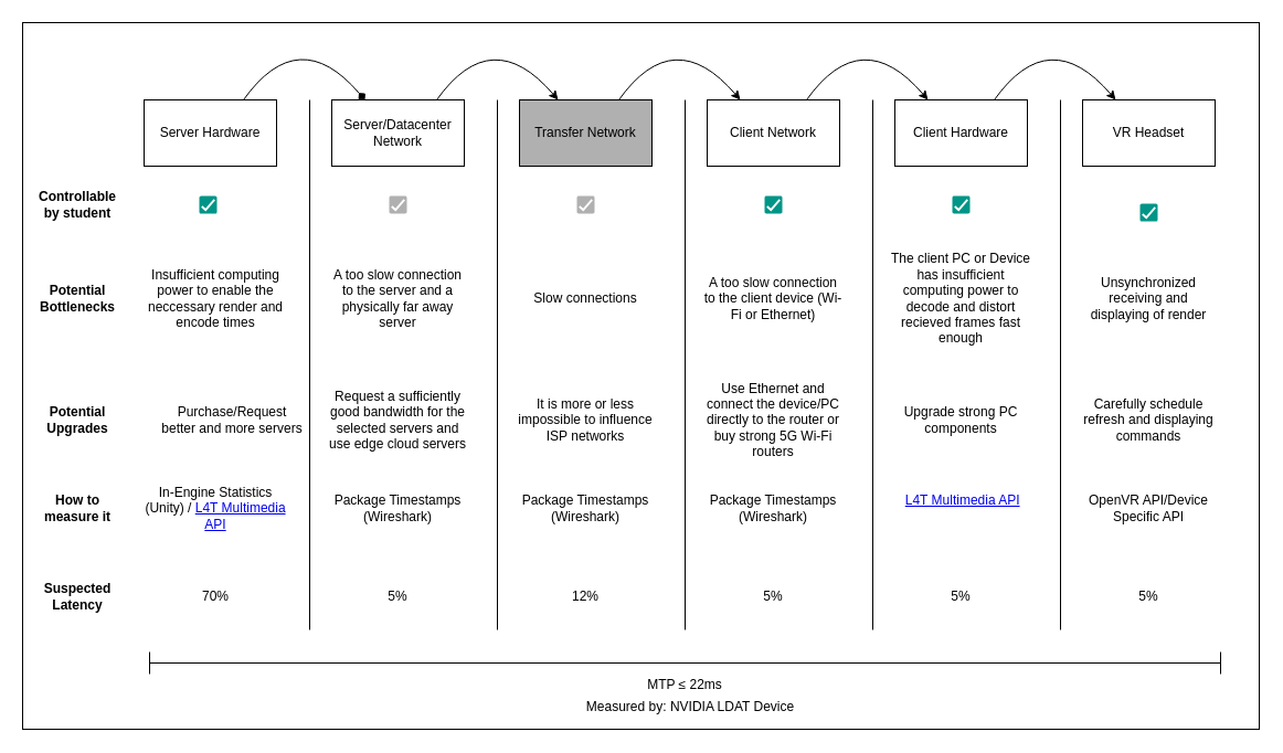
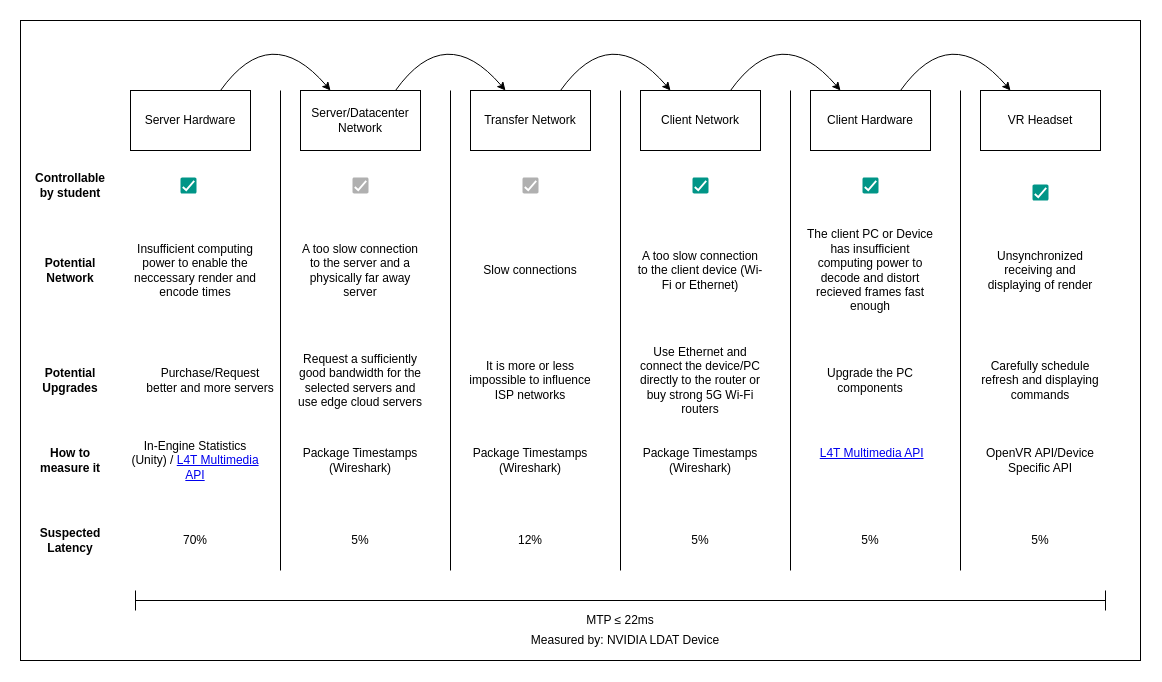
  <mxCell id="0" />
  <mxCell id="1" parent="0" />
  <mxCell id="2" value="" style="rounded=0;whiteSpace=wrap;html=1;fillColor=#ffffff;gradientColor=none;" parent="1" vertex="1"><mxGeometry x="20" y="20" width="1120" height="640" as="geometry" /></mxCell>
  <mxCell id="3" value="Server Hardware" style="rounded=0;whiteSpace=wrap;html=1;" parent="1" vertex="1"><mxGeometry x="130" y="90" width="120" height="60" as="geometry" /></mxCell>
  <mxCell id="4" value="Server/Datacenter Network" style="rounded=0;whiteSpace=wrap;html=1;" parent="1" vertex="1"><mxGeometry x="300" y="90" width="120" height="60" as="geometry" /></mxCell>
- <mxCell id="5" value="Transfer Network" style="rounded=0;whiteSpace=wrap;html=1;fillColor=#b0b0b0;" parent="1" vertex="1"><mxGeometry x="470" y="90" width="120" height="60" as="geometry" /></mxCell>
+ <mxCell id="5" value="Transfer Network" style="rounded=0;whiteSpace=wrap;html=1;" parent="1" vertex="1"><mxGeometry x="470" y="90" width="120" height="60" as="geometry" /></mxCell>
  <mxCell id="6" value="Client Network" style="rounded=0;whiteSpace=wrap;html=1;" parent="1" vertex="1"><mxGeometry x="640" y="90" width="120" height="60" as="geometry" /></mxCell>
  <mxCell id="7" value="Client Hardware" style="rounded=0;whiteSpace=wrap;html=1;" parent="1" vertex="1"><mxGeometry x="810" y="90" width="120" height="60" as="geometry" /></mxCell>
  <mxCell id="8" value="VR Headset" style="rounded=0;whiteSpace=wrap;html=1;" parent="1" vertex="1"><mxGeometry x="980" y="90" width="120" height="60" as="geometry" /></mxCell>
- <mxCell id="9" value="" style="curved=1;endArrow=diamond;html=1;entryX=0.25;entryY=0;entryDx=0;entryDy=0;exitX=0.75;exitY=0;exitDx=0;exitDy=0;" parent="1" source="3" target="4" edge="1"><mxGeometry width="50" height="50" relative="1" as="geometry"><mxPoint x="260" y="90" as="sourcePoint" /><mxPoint x="310" y="40" as="targetPoint" /><Array as="points"><mxPoint x="270" y="20" /></Array></mxGeometry></mxCell>
+ <mxCell id="9" value="" style="curved=1;endArrow=classic;html=1;entryX=0.25;entryY=0;entryDx=0;entryDy=0;exitX=0.75;exitY=0;exitDx=0;exitDy=0;" parent="1" source="3" target="4" edge="1"><mxGeometry width="50" height="50" relative="1" as="geometry"><mxPoint x="260" y="90" as="sourcePoint" /><mxPoint x="310" y="40" as="targetPoint" /><Array as="points"><mxPoint x="270" y="20" /></Array></mxGeometry></mxCell>
  <mxCell id="10" value="" style="curved=1;endArrow=classic;html=1;entryX=0.25;entryY=0;entryDx=0;entryDy=0;exitX=0.75;exitY=0;exitDx=0;exitDy=0;" parent="1" edge="1"><mxGeometry width="50" height="50" relative="1" as="geometry"><mxPoint x="395" y="90" as="sourcePoint" /><mxPoint x="505" y="90" as="targetPoint" /><Array as="points"><mxPoint x="445" y="20" /></Array></mxGeometry></mxCell>
  <mxCell id="11" value="" style="curved=1;endArrow=classic;html=1;entryX=0.25;entryY=0;entryDx=0;entryDy=0;exitX=0.75;exitY=0;exitDx=0;exitDy=0;" parent="1" edge="1"><mxGeometry width="50" height="50" relative="1" as="geometry"><mxPoint x="560" y="90" as="sourcePoint" /><mxPoint x="670" y="90" as="targetPoint" /><Array as="points"><mxPoint x="610" y="20" /></Array></mxGeometry></mxCell>
  <mxCell id="12" value="" style="curved=1;endArrow=classic;html=1;entryX=0.25;entryY=0;entryDx=0;entryDy=0;exitX=0.75;exitY=0;exitDx=0;exitDy=0;" parent="1" edge="1"><mxGeometry width="50" height="50" relative="1" as="geometry"><mxPoint x="730" y="90" as="sourcePoint" /><mxPoint x="840" y="90" as="targetPoint" /><Array as="points"><mxPoint x="780" y="20" /></Array></mxGeometry></mxCell>
  <mxCell id="13" value="" style="curved=1;endArrow=classic;html=1;entryX=0.25;entryY=0;entryDx=0;entryDy=0;exitX=0.75;exitY=0;exitDx=0;exitDy=0;" parent="1" edge="1"><mxGeometry width="50" height="50" relative="1" as="geometry"><mxPoint x="900" y="90" as="sourcePoint" /><mxPoint x="1010" y="90" as="targetPoint" /><Array as="points"><mxPoint x="950" y="20" /></Array></mxGeometry></mxCell>
  <mxCell id="14" value="" style="dashed=0;labelPosition=right;align=left;shape=mxgraph.gmdl.checkbox;strokeColor=none;fillColor=#009587;strokeWidth=2;aspect=fixed;" parent="1" vertex="1"><mxGeometry x="180" y="177" width="16" height="16" as="geometry" /></mxCell>
  <mxCell id="15" value="" style="dashed=0;labelPosition=right;align=left;shape=mxgraph.gmdl.checkbox;strokeColor=none;fillColor=#B0B0B0;strokeWidth=2;aspect=fixed;" parent="1" vertex="1"><mxGeometry x="352" y="177" width="16" height="16" as="geometry" /></mxCell>
  <mxCell id="16" value="&lt;b&gt;Controllable&lt;br&gt;by student&lt;/b&gt;" style="text;html=1;strokeColor=none;fillColor=none;align=center;verticalAlign=middle;whiteSpace=wrap;rounded=0;" parent="1" vertex="1"><mxGeometry x="30" y="170" width="80" height="30" as="geometry" /></mxCell>
  <mxCell id="17" value="" style="dashed=0;labelPosition=right;align=left;shape=mxgraph.gmdl.checkbox;strokeColor=none;fillColor=#B0B0B0;strokeWidth=2;aspect=fixed;" parent="1" vertex="1"><mxGeometry x="522" y="177" width="16" height="16" as="geometry" /></mxCell>
  <mxCell id="18" value="" style="dashed=0;labelPosition=right;align=left;shape=mxgraph.gmdl.checkbox;strokeColor=none;fillColor=#009587;strokeWidth=2;aspect=fixed;" parent="1" vertex="1"><mxGeometry x="692" y="177" width="16" height="16" as="geometry" /></mxCell>
  <mxCell id="19" value="" style="dashed=0;labelPosition=right;align=left;shape=mxgraph.gmdl.checkbox;strokeColor=none;fillColor=#009587;strokeWidth=2;aspect=fixed;" parent="1" vertex="1"><mxGeometry x="862" y="177" width="16" height="16" as="geometry" /></mxCell>
  <mxCell id="20" value="" style="dashed=0;labelPosition=right;align=left;shape=mxgraph.gmdl.checkbox;strokeColor=none;fillColor=#009587;strokeWidth=2;aspect=fixed;" parent="1" vertex="1"><mxGeometry x="1032" y="184" width="16" height="16" as="geometry" /></mxCell>
- <mxCell id="21" value="&lt;b&gt;Potential&lt;br&gt;Bottlenecks&lt;/b&gt;" style="text;html=1;strokeColor=none;fillColor=none;align=center;verticalAlign=middle;whiteSpace=wrap;rounded=0;" parent="1" vertex="1"><mxGeometry x="30" y="255" width="80" height="30" as="geometry" /></mxCell>
+ <mxCell id="21" value="&lt;b&gt;Potential&lt;br&gt;Network&lt;/b&gt;" style="text;html=1;strokeColor=none;fillColor=none;align=center;verticalAlign=middle;whiteSpace=wrap;rounded=0;" parent="1" vertex="1"><mxGeometry x="30" y="255" width="80" height="30" as="geometry" /></mxCell>
  <mxCell id="22" value="&lt;b&gt;Potential&lt;br&gt;Upgrades&lt;/b&gt;" style="text;html=1;strokeColor=none;fillColor=none;align=center;verticalAlign=middle;whiteSpace=wrap;rounded=0;" parent="1" vertex="1"><mxGeometry x="30" y="365" width="80" height="30" as="geometry" /></mxCell>
  <mxCell id="23" value="&lt;b&gt;How to&lt;br&gt;measure it&lt;/b&gt;" style="text;html=1;strokeColor=none;fillColor=none;align=center;verticalAlign=middle;whiteSpace=wrap;rounded=0;" parent="1" vertex="1"><mxGeometry x="30" y="445" width="80" height="30" as="geometry" /></mxCell>
  <mxCell id="24" value="&lt;b&gt;Suspected&lt;br&gt;Latency&lt;/b&gt;" style="text;html=1;strokeColor=none;fillColor=none;align=center;verticalAlign=middle;whiteSpace=wrap;rounded=0;" parent="1" vertex="1"><mxGeometry x="30" y="525" width="80" height="30" as="geometry" /></mxCell>
  <mxCell id="25" value="" style="endArrow=none;html=1;" parent="1" edge="1"><mxGeometry width="50" height="50" relative="1" as="geometry"><mxPoint x="280" y="570" as="sourcePoint" /><mxPoint x="280" y="90" as="targetPoint" /></mxGeometry></mxCell>
  <mxCell id="26" value="" style="endArrow=none;html=1;" parent="1" edge="1"><mxGeometry width="50" height="50" relative="1" as="geometry"><mxPoint x="450" y="570" as="sourcePoint" /><mxPoint x="450" y="90" as="targetPoint" /></mxGeometry></mxCell>
  <mxCell id="27" value="" style="endArrow=none;html=1;" parent="1" edge="1"><mxGeometry width="50" height="50" relative="1" as="geometry"><mxPoint x="620" y="570" as="sourcePoint" /><mxPoint x="620" y="90" as="targetPoint" /></mxGeometry></mxCell>
  <mxCell id="28" value="" style="endArrow=none;html=1;" parent="1" edge="1"><mxGeometry width="50" height="50" relative="1" as="geometry"><mxPoint x="790" y="570" as="sourcePoint" /><mxPoint x="790" y="90" as="targetPoint" /></mxGeometry></mxCell>
  <mxCell id="29" value="" style="endArrow=none;html=1;" parent="1" edge="1"><mxGeometry width="50" height="50" relative="1" as="geometry"><mxPoint x="960" y="570" as="sourcePoint" /><mxPoint x="960" y="90" as="targetPoint" /></mxGeometry></mxCell>
  <mxCell id="30" value="Insufficient computing power to enable the neccessary render and encode times" style="text;html=1;strokeColor=none;fillColor=none;align=center;verticalAlign=middle;whiteSpace=wrap;rounded=0;" parent="1" vertex="1"><mxGeometry x="130" y="240" width="130" height="60" as="geometry" /></mxCell>
  <mxCell id="31" value="Purchase/Request better and more servers" style="text;html=1;strokeColor=none;fillColor=none;align=center;verticalAlign=middle;whiteSpace=wrap;rounded=0;" parent="1" vertex="1"><mxGeometry x="145" y="350" width="130" height="60" as="geometry" /></mxCell>
  <mxCell id="32" value="70%" style="text;html=1;strokeColor=none;fillColor=none;align=center;verticalAlign=middle;whiteSpace=wrap;rounded=0;" parent="1" vertex="1"><mxGeometry x="130" y="510" width="130" height="60" as="geometry" /></mxCell>
  <mxCell id="33" value="In-Engine Statistics (Unity) /  &lt;a href=&quot;https://developer.nvidia.com/embedded/downloads#?search=l4t%20multimedia%20api&quot;&gt;L4T Multimedia API&lt;/a&gt;" style="text;html=1;strokeColor=none;fillColor=none;align=center;verticalAlign=middle;whiteSpace=wrap;rounded=0;" parent="1" vertex="1"><mxGeometry x="130" y="430" width="130" height="60" as="geometry" /></mxCell>
  <mxCell id="34" value="A too slow connection to the server and a physically far away server" style="text;html=1;strokeColor=none;fillColor=none;align=center;verticalAlign=middle;whiteSpace=wrap;rounded=0;" parent="1" vertex="1"><mxGeometry x="295" y="240" width="130" height="60" as="geometry" /></mxCell>
  <mxCell id="35" value="Request a sufficiently good bandwidth for the selected servers and use edge cloud servers" style="text;html=1;strokeColor=none;fillColor=none;align=center;verticalAlign=middle;whiteSpace=wrap;rounded=0;" parent="1" vertex="1"><mxGeometry x="295" y="350" width="130" height="60" as="geometry" /></mxCell>
  <mxCell id="36" value="5%" style="text;html=1;strokeColor=none;fillColor=none;align=center;verticalAlign=middle;whiteSpace=wrap;rounded=0;" parent="1" vertex="1"><mxGeometry x="295" y="510" width="130" height="60" as="geometry" /></mxCell>
  <mxCell id="37" value="&lt;div&gt;Package Timestamps&lt;/div&gt;(Wireshark)" style="text;html=1;strokeColor=none;fillColor=none;align=center;verticalAlign=middle;whiteSpace=wrap;rounded=0;" parent="1" vertex="1"><mxGeometry x="295" y="430" width="130" height="60" as="geometry" /></mxCell>
  <mxCell id="38" value="Slow connections" style="text;html=1;strokeColor=none;fillColor=none;align=center;verticalAlign=middle;whiteSpace=wrap;rounded=0;" parent="1" vertex="1"><mxGeometry x="465" y="240" width="130" height="60" as="geometry" /></mxCell>
  <mxCell id="39" value="It is more or less impossible to influence ISP networks" style="text;html=1;strokeColor=none;fillColor=none;align=center;verticalAlign=middle;whiteSpace=wrap;rounded=0;" parent="1" vertex="1"><mxGeometry x="465" y="350" width="130" height="60" as="geometry" /></mxCell>
  <mxCell id="40" value="12%" style="text;html=1;strokeColor=none;fillColor=none;align=center;verticalAlign=middle;whiteSpace=wrap;rounded=0;" parent="1" vertex="1"><mxGeometry x="465" y="510" width="130" height="60" as="geometry" /></mxCell>
  <mxCell id="41" value="&lt;div&gt;Package Timestamps&lt;/div&gt;(Wireshark)" style="text;html=1;strokeColor=none;fillColor=none;align=center;verticalAlign=middle;whiteSpace=wrap;rounded=0;" parent="1" vertex="1"><mxGeometry x="465" y="430" width="130" height="60" as="geometry" /></mxCell>
  <mxCell id="42" value="A too slow connection to the client device (Wi-Fi or Ethernet)" style="text;html=1;strokeColor=none;fillColor=none;align=center;verticalAlign=middle;whiteSpace=wrap;rounded=0;" parent="1" vertex="1"><mxGeometry x="635" y="240" width="130" height="60" as="geometry" /></mxCell>
  <mxCell id="43" value="Use Ethernet and connect the device/PC directly to the router or buy strong 5G Wi-Fi routers" style="text;html=1;strokeColor=none;fillColor=none;align=center;verticalAlign=middle;whiteSpace=wrap;rounded=0;" parent="1" vertex="1"><mxGeometry x="635" y="350" width="130" height="60" as="geometry" /></mxCell>
  <mxCell id="44" value="5%" style="text;html=1;strokeColor=none;fillColor=none;align=center;verticalAlign=middle;whiteSpace=wrap;rounded=0;" parent="1" vertex="1"><mxGeometry x="635" y="510" width="130" height="60" as="geometry" /></mxCell>
  <mxCell id="45" value="&lt;div&gt;Package Timestamps&lt;/div&gt;(Wireshark)" style="text;html=1;strokeColor=none;fillColor=none;align=center;verticalAlign=middle;whiteSpace=wrap;rounded=0;" parent="1" vertex="1"><mxGeometry x="635" y="430" width="130" height="60" as="geometry" /></mxCell>
  <mxCell id="46" value="The client PC or Device has insufficient computing power to decode and distort recieved frames fast enough" style="text;html=1;strokeColor=none;fillColor=none;align=center;verticalAlign=middle;whiteSpace=wrap;rounded=0;" parent="1" vertex="1"><mxGeometry x="805" y="240" width="130" height="60" as="geometry" /></mxCell>
- <mxCell id="47" value="Upgrade strong PC components " style="text;html=1;strokeColor=none;fillColor=none;align=center;verticalAlign=middle;whiteSpace=wrap;rounded=0;" parent="1" vertex="1"><mxGeometry x="805" y="350" width="130" height="60" as="geometry" /></mxCell>
+ <mxCell id="47" value="Upgrade the PC components " style="text;html=1;strokeColor=none;fillColor=none;align=center;verticalAlign=middle;whiteSpace=wrap;rounded=0;" parent="1" vertex="1"><mxGeometry x="805" y="350" width="130" height="60" as="geometry" /></mxCell>
  <mxCell id="48" value="5%" style="text;html=1;strokeColor=none;fillColor=none;align=center;verticalAlign=middle;whiteSpace=wrap;rounded=0;" parent="1" vertex="1"><mxGeometry x="805" y="510" width="130" height="60" as="geometry" /></mxCell>
  <mxCell id="49" value="&amp;nbsp;&lt;a href=&quot;https://developer.nvidia.com/embedded/downloads#?search=l4t%20multimedia%20api&quot;&gt;L4T Multimedia API&lt;/a&gt;&lt;div&gt;&lt;br&gt;&lt;/div&gt;" style="text;html=1;strokeColor=none;fillColor=none;align=center;verticalAlign=middle;whiteSpace=wrap;rounded=0;" parent="1" vertex="1"><mxGeometry x="805" y="430" width="130" height="60" as="geometry" /></mxCell>
  <mxCell id="50" value="Unsynchronized receiving and displaying of render" style="text;html=1;strokeColor=none;fillColor=none;align=center;verticalAlign=middle;whiteSpace=wrap;rounded=0;" parent="1" vertex="1"><mxGeometry x="975" y="240" width="130" height="60" as="geometry" /></mxCell>
  <mxCell id="51" value="Carefully schedule refresh and displaying commands" style="text;html=1;strokeColor=none;fillColor=none;align=center;verticalAlign=middle;whiteSpace=wrap;rounded=0;" parent="1" vertex="1"><mxGeometry x="975" y="350" width="130" height="60" as="geometry" /></mxCell>
  <mxCell id="52" value="5%" style="text;html=1;strokeColor=none;fillColor=none;align=center;verticalAlign=middle;whiteSpace=wrap;rounded=0;" parent="1" vertex="1"><mxGeometry x="975" y="510" width="130" height="60" as="geometry" /></mxCell>
  <mxCell id="53" value="OpenVR API/Device Specific API" style="text;html=1;strokeColor=none;fillColor=none;align=center;verticalAlign=middle;whiteSpace=wrap;rounded=0;" parent="1" vertex="1"><mxGeometry x="975" y="430" width="130" height="60" as="geometry" /></mxCell>
  <mxCell id="54" value="" style="shape=crossbar;whiteSpace=wrap;html=1;rounded=1;fillColor=#ffffff;gradientColor=none;" parent="1" vertex="1"><mxGeometry x="135" y="590" width="970" height="20" as="geometry" /></mxCell>
  <mxCell id="55" value="MTP ≤ 22ms" style="text;html=1;strokeColor=none;fillColor=none;align=center;verticalAlign=middle;whiteSpace=wrap;rounded=0;" parent="1" vertex="1"><mxGeometry x="570" y="610" width="100" height="20" as="geometry" /></mxCell>
  <mxCell id="56" value="Measured by: NVIDIA LDAT Device" style="text;html=1;strokeColor=none;fillColor=none;align=center;verticalAlign=middle;whiteSpace=wrap;rounded=0;" vertex="1" parent="1"><mxGeometry x="460" y="630" width="330" height="20" as="geometry" /></mxCell>
